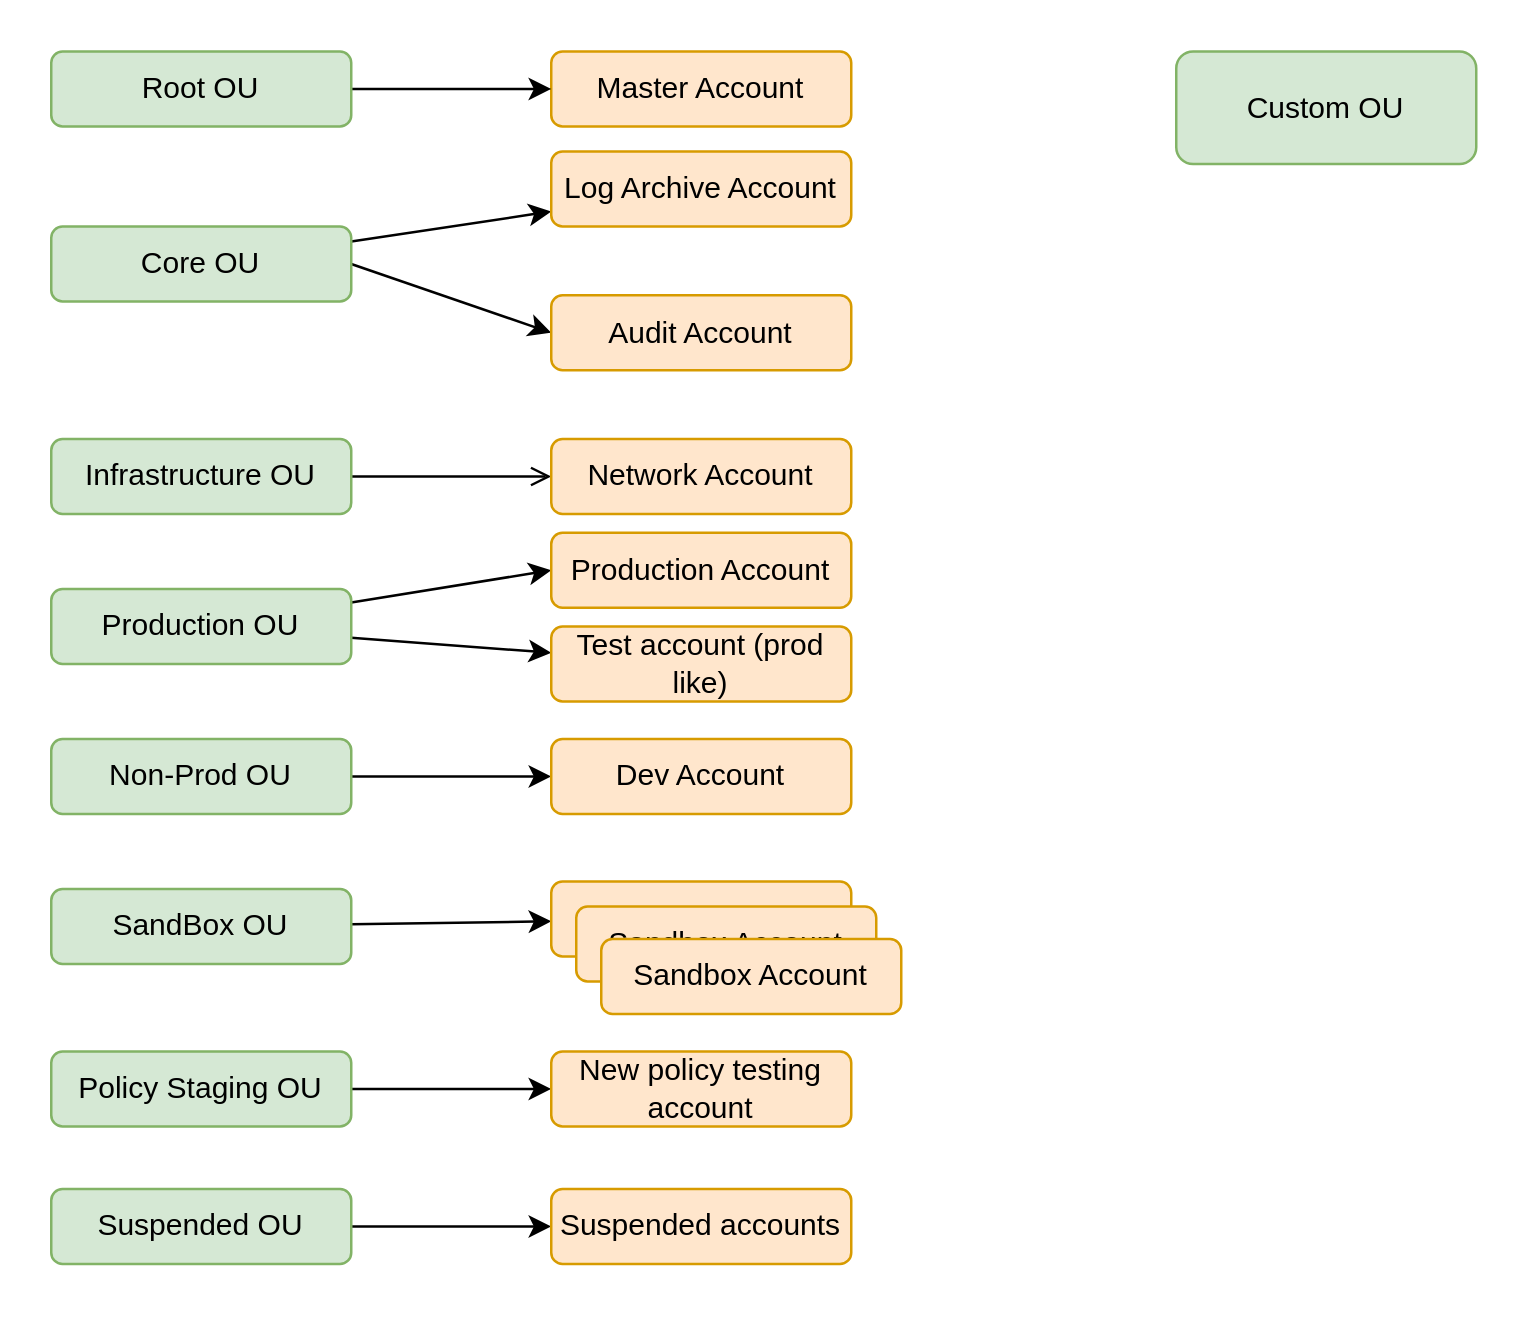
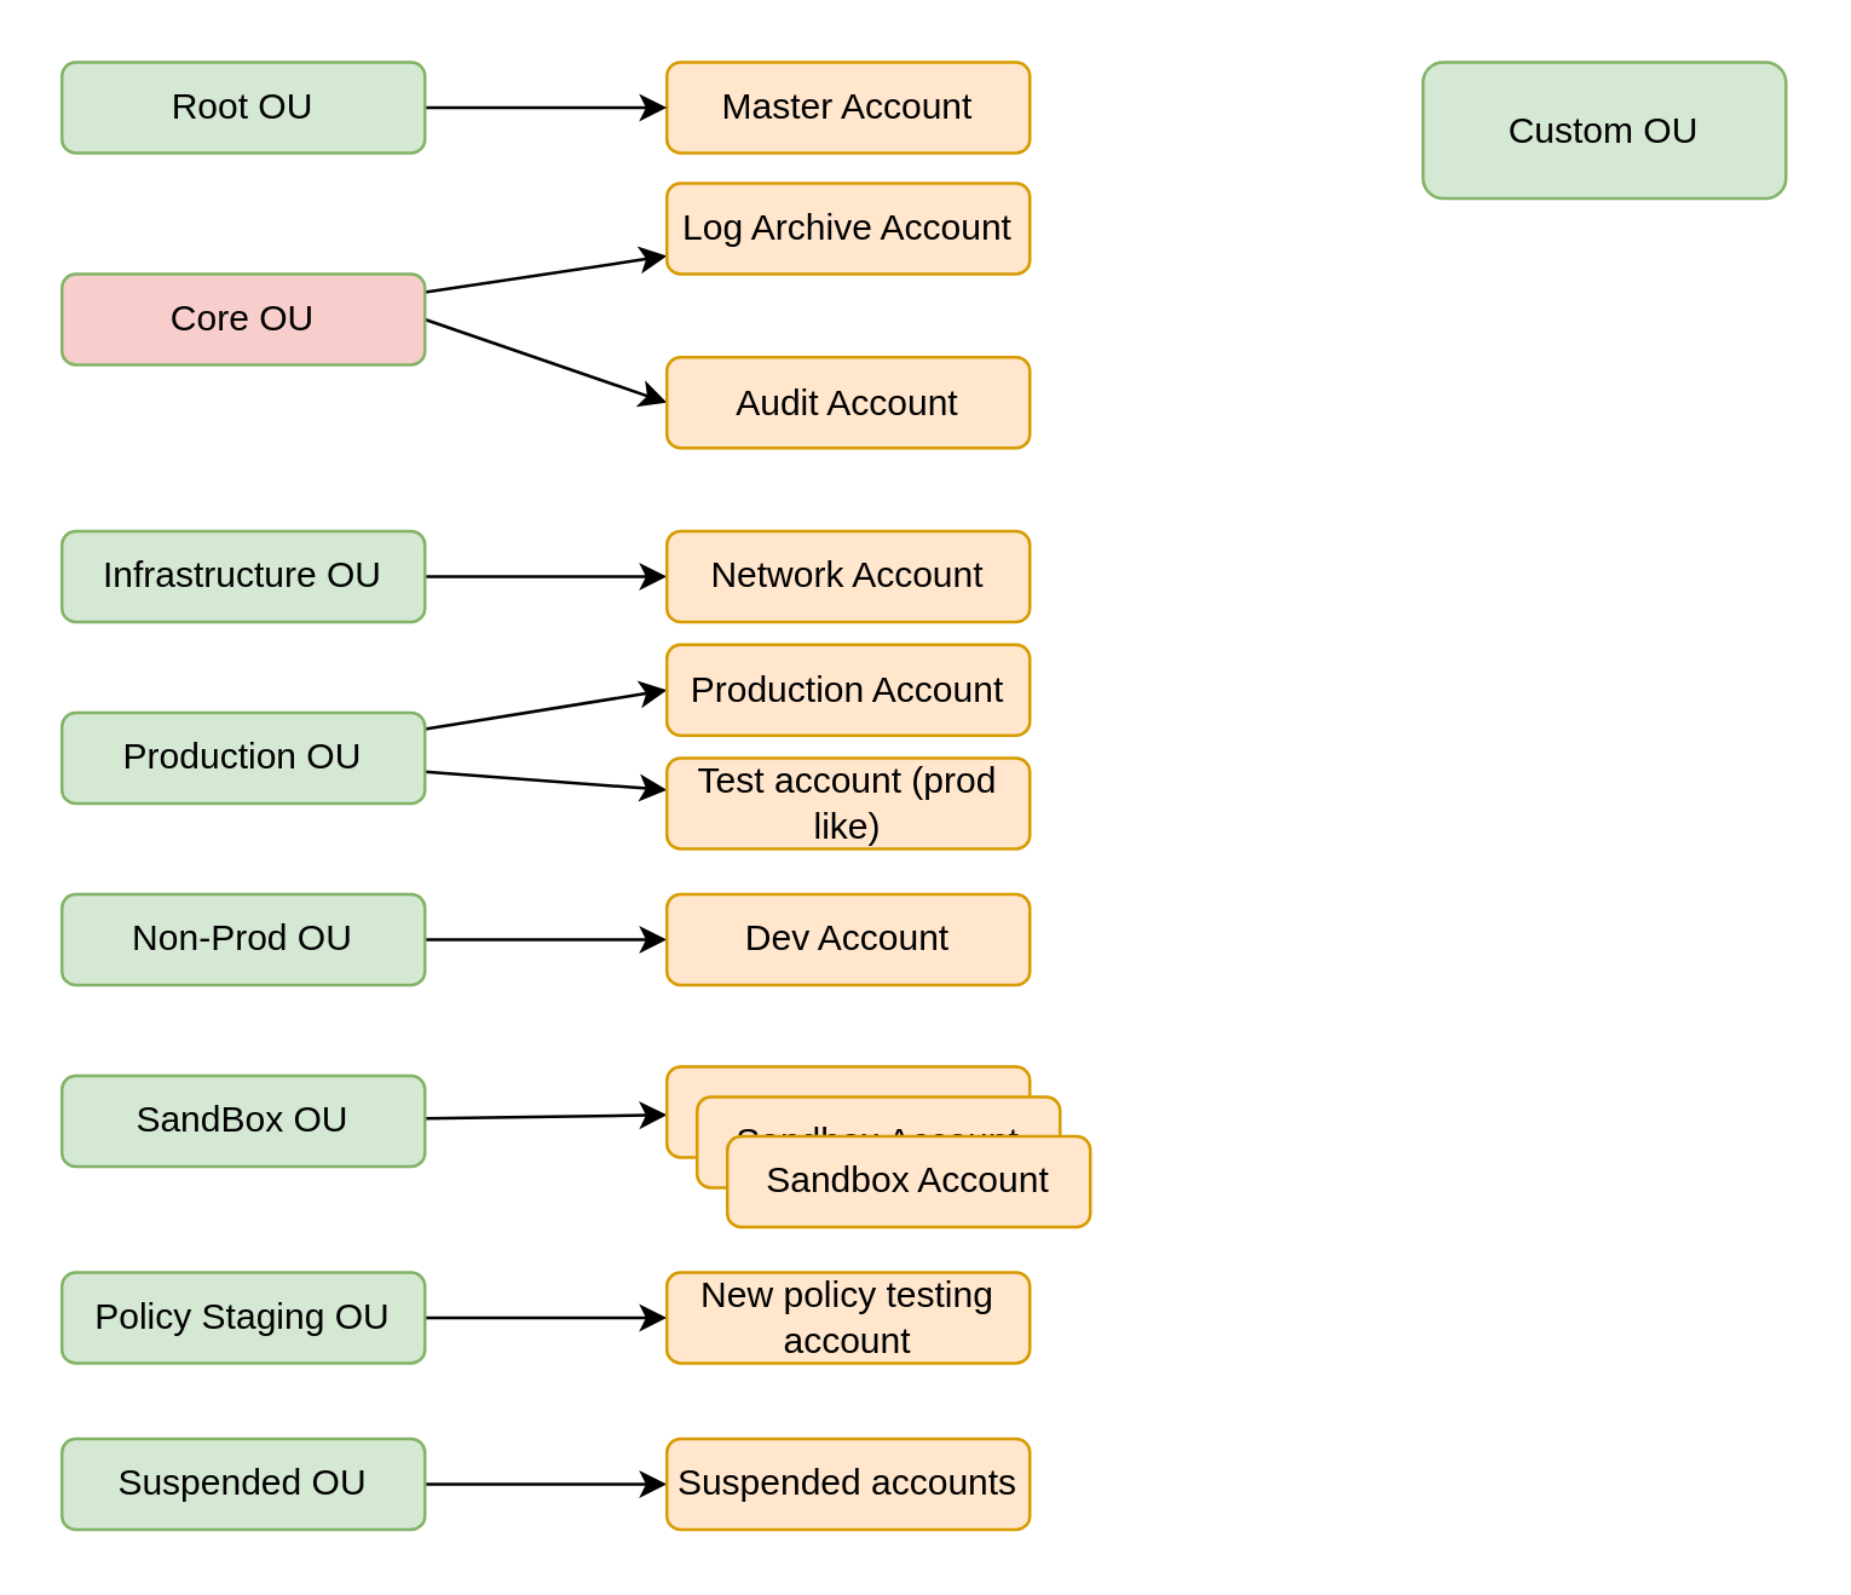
  <mxCell id="0" />
  <mxCell id="1" parent="0" />
  <mxCell id="2" value="Master Account" style="rounded=1;whiteSpace=wrap;html=1;fillColor=#ffe6cc;strokeColor=#d79b00;comic=0;" parent="1" vertex="1"><mxGeometry x="220" y="20" width="120" height="30" as="geometry" /></mxCell>
  <mxCell id="3" value="" style="rounded=0;orthogonalLoop=1;jettySize=auto;html=1;" parent="1" source="5" target="9" edge="1"><mxGeometry relative="1" as="geometry" /></mxCell>
  <mxCell id="4" value="" style="rounded=0;orthogonalLoop=1;jettySize=auto;html=1;entryX=0;entryY=0.5;entryDx=0;entryDy=0;exitX=1;exitY=0.5;exitDx=0;exitDy=0;" parent="1" source="5" target="10" edge="1"><mxGeometry relative="1" as="geometry"><mxPoint x="80" y="195" as="targetPoint" /></mxGeometry></mxCell>
- <mxCell id="5" value="Core OU" style="rounded=1;whiteSpace=wrap;html=1;comic=0;fillColor=#d5e8d4;strokeColor=#82b366;" parent="1" vertex="1"><mxGeometry x="20" y="90" width="120" height="30" as="geometry" /></mxCell>
+ <mxCell id="5" value="Core OU" style="rounded=1;whiteSpace=wrap;html=1;comic=0;fillColor=#f8cecc;strokeColor=#82b366;" parent="1" vertex="1"><mxGeometry x="20" y="90" width="120" height="30" as="geometry" /></mxCell>
  <mxCell id="6" value="Custom OU" style="rounded=1;whiteSpace=wrap;html=1;comic=0;fillColor=#d5e8d4;strokeColor=#82b366;" parent="1" vertex="1"><mxGeometry x="470" y="20" width="120" height="45" as="geometry" /></mxCell>
  <mxCell id="7" value="" style="edgeStyle=none;rounded=0;orthogonalLoop=1;jettySize=auto;html=1;" parent="1" source="8" target="2" edge="1"><mxGeometry relative="1" as="geometry" /></mxCell>
  <mxCell id="8" value="Root OU" style="rounded=1;whiteSpace=wrap;html=1;comic=0;fillColor=#d5e8d4;strokeColor=#82b366;" parent="1" vertex="1"><mxGeometry x="20" y="20" width="120" height="30" as="geometry" /></mxCell>
  <mxCell id="9" value="Log Archive Account" style="rounded=1;whiteSpace=wrap;html=1;fillColor=#ffe6cc;strokeColor=#d79b00;comic=0;" parent="1" vertex="1"><mxGeometry x="220" y="60" width="120" height="30" as="geometry" /></mxCell>
  <mxCell id="10" value="Audit Account" style="rounded=1;whiteSpace=wrap;html=1;fillColor=#ffe6cc;strokeColor=#d79b00;comic=0;" parent="1" vertex="1"><mxGeometry x="220" y="117.5" width="120" height="30" as="geometry" /></mxCell>
  <mxCell id="11" value="" style="edgeStyle=none;rounded=0;orthogonalLoop=1;jettySize=auto;html=1;" parent="1" source="13" target="25" edge="1"><mxGeometry relative="1" as="geometry" /></mxCell>
  <mxCell id="12" value="" style="edgeStyle=none;rounded=0;orthogonalLoop=1;jettySize=auto;html=1;entryX=0;entryY=0.5;entryDx=0;entryDy=0;" parent="1" source="13" target="26" edge="1"><mxGeometry relative="1" as="geometry" /></mxCell>
  <mxCell id="13" value="Production OU" style="rounded=1;whiteSpace=wrap;html=1;comic=0;fillColor=#d5e8d4;strokeColor=#82b366;" parent="1" vertex="1"><mxGeometry x="20" y="235" width="120" height="30" as="geometry" /></mxCell>
  <mxCell id="14" value="" style="edgeStyle=none;rounded=0;orthogonalLoop=1;jettySize=auto;html=1;" parent="1" source="15" target="30" edge="1"><mxGeometry relative="1" as="geometry" /></mxCell>
  <mxCell id="15" value="Non-Prod OU" style="rounded=1;whiteSpace=wrap;html=1;comic=0;fillColor=#d5e8d4;strokeColor=#82b366;" parent="1" vertex="1"><mxGeometry x="20" y="295" width="120" height="30" as="geometry" /></mxCell>
  <mxCell id="16" value="" style="edgeStyle=none;rounded=0;orthogonalLoop=1;jettySize=auto;html=1;" parent="1" source="17" target="27" edge="1"><mxGeometry relative="1" as="geometry" /></mxCell>
  <mxCell id="17" value="SandBox OU" style="rounded=1;whiteSpace=wrap;html=1;comic=0;fillColor=#d5e8d4;strokeColor=#82b366;" parent="1" vertex="1"><mxGeometry x="20" y="355" width="120" height="30" as="geometry" /></mxCell>
  <mxCell id="18" value="" style="edgeStyle=none;rounded=0;orthogonalLoop=1;jettySize=auto;html=1;" parent="1" source="19" target="31" edge="1"><mxGeometry relative="1" as="geometry" /></mxCell>
  <mxCell id="19" value="Policy Staging OU" style="rounded=1;whiteSpace=wrap;html=1;comic=0;fillColor=#d5e8d4;strokeColor=#82b366;" parent="1" vertex="1"><mxGeometry x="20" y="420" width="120" height="30" as="geometry" /></mxCell>
- <mxCell id="20" value="" style="edgeStyle=none;rounded=0;orthogonalLoop=1;jettySize=auto;html=1;endArrow=open;" parent="1" source="21" target="24" edge="1"><mxGeometry relative="1" as="geometry" /></mxCell>
+ <mxCell id="20" value="" style="edgeStyle=none;rounded=0;orthogonalLoop=1;jettySize=auto;html=1;" parent="1" source="21" target="24" edge="1"><mxGeometry relative="1" as="geometry" /></mxCell>
  <mxCell id="21" value="Infrastructure OU" style="rounded=1;whiteSpace=wrap;html=1;comic=0;fillColor=#d5e8d4;strokeColor=#82b366;" parent="1" vertex="1"><mxGeometry x="20" y="175" width="120" height="30" as="geometry" /></mxCell>
  <mxCell id="22" value="" style="edgeStyle=none;rounded=0;orthogonalLoop=1;jettySize=auto;html=1;" parent="1" source="23" target="32" edge="1"><mxGeometry relative="1" as="geometry" /></mxCell>
  <mxCell id="23" value="Suspended OU" style="rounded=1;whiteSpace=wrap;html=1;comic=0;fillColor=#d5e8d4;strokeColor=#82b366;" parent="1" vertex="1"><mxGeometry x="20" y="475" width="120" height="30" as="geometry" /></mxCell>
  <mxCell id="24" value="Network Account" style="rounded=1;whiteSpace=wrap;html=1;fillColor=#ffe6cc;strokeColor=#d79b00;comic=0;" parent="1" vertex="1"><mxGeometry x="220" y="175" width="120" height="30" as="geometry" /></mxCell>
  <mxCell id="25" value="Test account (prod like)" style="rounded=1;whiteSpace=wrap;html=1;fillColor=#ffe6cc;strokeColor=#d79b00;comic=0;" parent="1" vertex="1"><mxGeometry x="220" y="250" width="120" height="30" as="geometry" /></mxCell>
  <mxCell id="26" value="Production Account" style="rounded=1;whiteSpace=wrap;html=1;fillColor=#ffe6cc;strokeColor=#d79b00;comic=0;" parent="1" vertex="1"><mxGeometry x="220" y="212.5" width="120" height="30" as="geometry" /></mxCell>
  <mxCell id="27" value="Sandbox Account" style="rounded=1;whiteSpace=wrap;html=1;fillColor=#ffe6cc;strokeColor=#d79b00;comic=0;" parent="1" vertex="1"><mxGeometry x="220" y="352" width="120" height="30" as="geometry" /></mxCell>
  <mxCell id="28" value="Sandbox Account" style="rounded=1;whiteSpace=wrap;html=1;fillColor=#ffe6cc;strokeColor=#d79b00;comic=0;" parent="1" vertex="1"><mxGeometry x="230" y="362" width="120" height="30" as="geometry" /></mxCell>
  <mxCell id="29" value="Sandbox Account" style="rounded=1;whiteSpace=wrap;html=1;fillColor=#ffe6cc;strokeColor=#d79b00;comic=0;" parent="1" vertex="1"><mxGeometry x="240" y="375" width="120" height="30" as="geometry" /></mxCell>
  <mxCell id="30" value="Dev Account" style="rounded=1;whiteSpace=wrap;html=1;fillColor=#ffe6cc;strokeColor=#d79b00;comic=0;" parent="1" vertex="1"><mxGeometry x="220" y="295" width="120" height="30" as="geometry" /></mxCell>
  <mxCell id="31" value="New policy testing account" style="rounded=1;whiteSpace=wrap;html=1;fillColor=#ffe6cc;strokeColor=#d79b00;comic=0;" parent="1" vertex="1"><mxGeometry x="220" y="420" width="120" height="30" as="geometry" /></mxCell>
  <mxCell id="32" value="Suspended accounts" style="rounded=1;whiteSpace=wrap;html=1;fillColor=#ffe6cc;strokeColor=#d79b00;comic=0;" parent="1" vertex="1"><mxGeometry x="220" y="475" width="120" height="30" as="geometry" /></mxCell>
